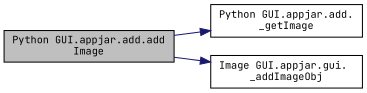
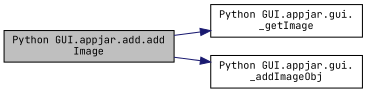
  digraph {
    fontname="JetBrains Mono"
    rankdir=LR
    node [color=black fillcolor=white fontname="JetBrains Mono" fontsize=10 shape=record style=filled]
    edge [color=midnightblue fontname="JetBrains Mono" fontsize=10 labelfontname=Helvetica labelfontsize=10 style=solid]
    n1 [fillcolor=grey75 fontcolor=black height=0.2 label="Python GUI.appjar.add.add\lImage" width=0.4]
-   n2 [height=0.2 label="Python GUI.appjar.add.\l_getImage" width=0.4]
-   n3 [height=0.2 label="Image GUI.appjar.gui.\l_addImageObj" width=0.4]
+   n2 [height=0.2 label="Python GUI.appjar.gui.\l_getImage" width=0.4]
+   n3 [height=0.2 label="Python GUI.appjar.gui.\l_addImageObj" width=0.4]
    n1 -> n2
    n1 -> n3
  }
